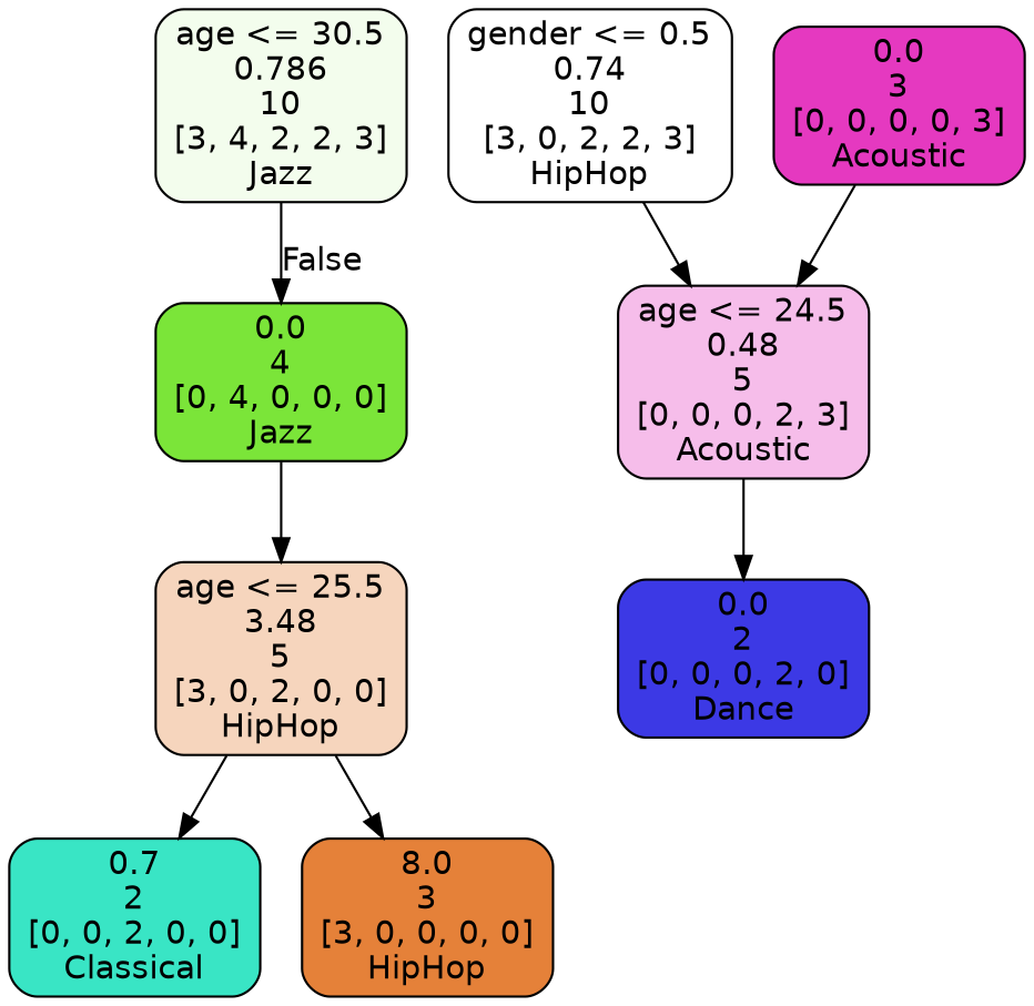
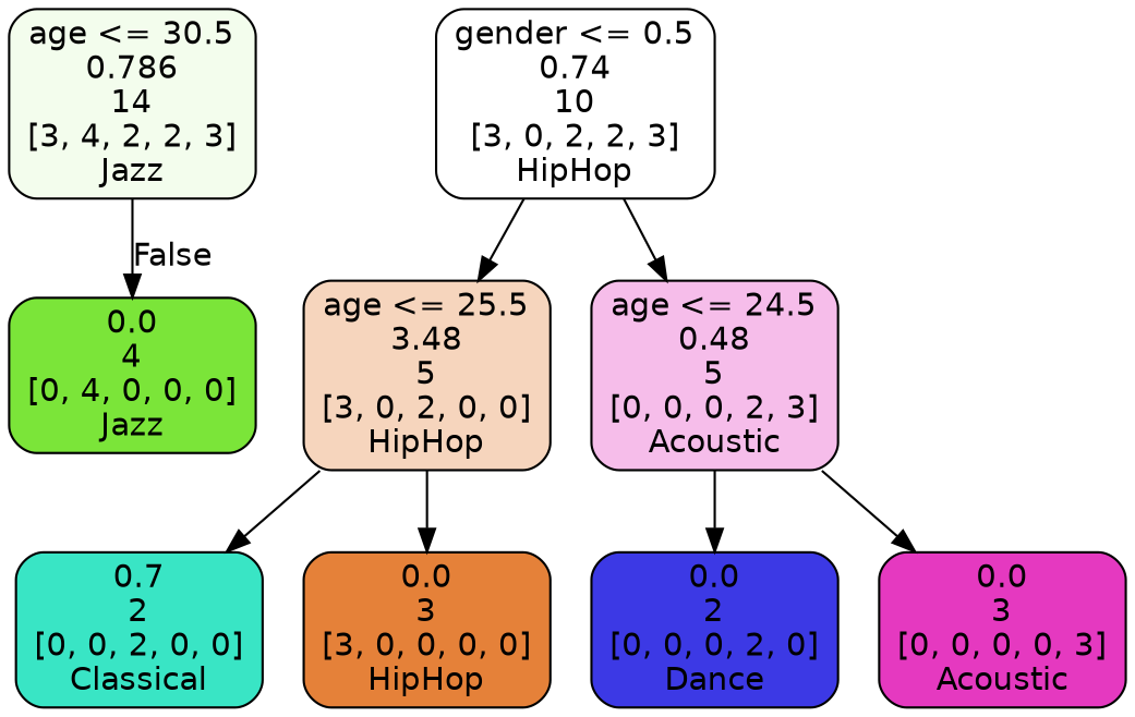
  digraph {
    node [color=black fontname=helvetica shape=box style="filled, rounded"]
    edge [fontname=helvetica]
-   n1 [fillcolor="#f3fded" label="age <= 30.5\n0.786\n10\n[3, 4, 2, 2, 3]\nJazz"]
+   n1 [fillcolor="#f3fded" label="age <= 30.5\n0.786\n14\n[3, 4, 2, 2, 3]\nJazz"]
    n2 [fillcolor="#7be539" label="0.0\n4\n[0, 4, 0, 0, 0]\nJazz"]
    n3 [fillcolor="#ffffff" label="gender <= 0.5\n0.74\n10\n[3, 0, 2, 2, 3]\nHipHop"]
    n4 [fillcolor="#f6d5bd" label="age <= 25.5\n3.48\n5\n[3, 0, 2, 0, 0]\nHipHop"]
    n5 [fillcolor="#f6bdea" label="age <= 24.5\n0.48\n5\n[0, 0, 0, 2, 3]\nAcoustic"]
    n6 [fillcolor="#39e5c5" label="0.7\n2\n[0, 0, 2, 0, 0]\nClassical"]
-   n7 [fillcolor="#e58139" label="8.0\n3\n[3, 0, 0, 0, 0]\nHipHop"]
+   n7 [fillcolor="#e58139" label="0.0\n3\n[3, 0, 0, 0, 0]\nHipHop"]
    n8 [fillcolor="#3c39e5" label="0.0\n2\n[0, 0, 0, 2, 0]\nDance"]
    n9 [fillcolor="#e539c0" label="0.0\n3\n[0, 0, 0, 0, 3]\nAcoustic"]
    n1 -> n2 [headlabel=False labelangle=-45 labeldistance=2.5]
-   n2 -> n4
+   n3 -> n4
    n3 -> n5
    n4 -> n6
    n4 -> n7
    n5 -> n8
-   n9 -> n5
+   n5 -> n9
  }
